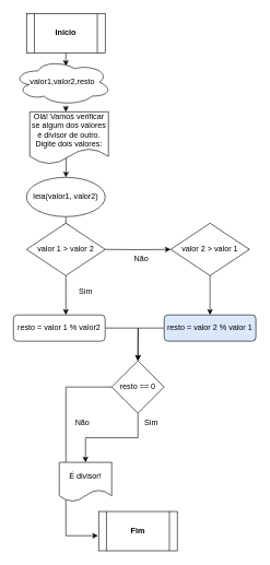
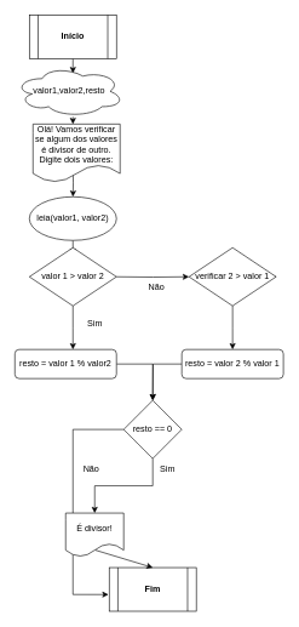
  <mxCell id="0" />
  <mxCell id="1" parent="0" />
  <mxCell id="2" style="edgeStyle=orthogonalEdgeStyle;rounded=0;orthogonalLoop=1;jettySize=auto;html=1;exitX=0.5;exitY=1;exitDx=0;exitDy=0;" parent="1" source="3" edge="1"><mxGeometry relative="1" as="geometry"><mxPoint x="100" y="100" as="targetPoint" /></mxGeometry></mxCell>
  <mxCell id="3" value="&lt;b&gt;Início&lt;/b&gt;" style="shape=process;whiteSpace=wrap;html=1;backgroundOutline=1;" parent="1" vertex="1"><mxGeometry x="40" width="120" height="60" as="geometry" y="20" /></mxCell>
  <mxCell id="4" value="&lt;b&gt;Fim&lt;/b&gt;" style="shape=process;whiteSpace=wrap;html=1;backgroundOutline=1;" parent="1" vertex="1"><mxGeometry x="150" y="780" width="120" height="60" as="geometry" /></mxCell>
  <mxCell id="5" style="edgeStyle=orthogonalEdgeStyle;rounded=0;orthogonalLoop=1;jettySize=auto;html=1;exitX=0.5;exitY=1;exitDx=0;exitDy=0;" parent="1" edge="1"><mxGeometry relative="1" as="geometry"><mxPoint x="100" y="170" as="targetPoint" /><mxPoint x="100" y="160" as="sourcePoint" /></mxGeometry></mxCell>
  <mxCell id="6" style="edgeStyle=orthogonalEdgeStyle;rounded=0;orthogonalLoop=1;jettySize=auto;html=1;exitX=0.5;exitY=1;exitDx=0;exitDy=0;" parent="1" target="8" edge="1"><mxGeometry relative="1" as="geometry"><mxPoint x="100" y="280" as="targetPoint" /><mxPoint x="100" y="230" as="sourcePoint" /></mxGeometry></mxCell>
  <mxCell id="7" style="edgeStyle=orthogonalEdgeStyle;rounded=0;orthogonalLoop=1;jettySize=auto;html=1;exitX=0.5;exitY=1;exitDx=0;exitDy=0;" parent="1" source="8" edge="1"><mxGeometry relative="1" as="geometry"><mxPoint x="100" y="350" as="targetPoint" /></mxGeometry></mxCell>
  <mxCell id="8" value="leia(valor1, valor2)" style="ellipse;whiteSpace=wrap;html=1;" parent="1" vertex="1"><mxGeometry x="40" y="270" width="120" height="60" as="geometry" /></mxCell>
  <mxCell id="9" style="edgeStyle=orthogonalEdgeStyle;rounded=0;orthogonalLoop=1;jettySize=auto;html=1;exitX=1;exitY=0.5;exitDx=0;exitDy=0;" parent="1" source="17" edge="1"><mxGeometry relative="1" as="geometry"><mxPoint x="340" y="380" as="targetPoint" /><mxPoint x="160" y="380" as="sourcePoint" /><Array as="points"><mxPoint x="320" y="380" /><mxPoint x="320" y="380" /></Array></mxGeometry></mxCell>
  <mxCell id="10" value="Não" style="text;html=1;align=center;verticalAlign=middle;resizable=0;points=[];autosize=1;strokeColor=none;fillColor=none;" parent="1" vertex="1"><mxGeometry x="190" y="380" width="50" height="30" as="geometry" /></mxCell>
  <mxCell id="11" value="valor1,valor2,resto" style="ellipse;shape=cloud;whiteSpace=wrap;html=1;" vertex="1" parent="1"><mxGeometry x="20" y="90" width="150" height="70" as="geometry" /></mxCell>
  <mxCell id="12" value="Olá! Vamos verificar se algum dos valores é divisor de outro. Digite dois valores:" style="shape=document;whiteSpace=wrap;html=1;boundedLbl=1;" vertex="1" parent="1"><mxGeometry x="45" y="170" width="120" height="80" as="geometry" /></mxCell>
  <mxCell id="13" style="edgeStyle=orthogonalEdgeStyle;rounded=0;orthogonalLoop=1;jettySize=auto;html=1;exitX=0.5;exitY=1;exitDx=0;exitDy=0;" edge="1" parent="1" source="14"><mxGeometry relative="1" as="geometry"><mxPoint x="100" y="480" as="targetPoint" /></mxGeometry></mxCell>
  <mxCell id="14" value="valor 1 &amp;gt; valor 2" style="rhombus;whiteSpace=wrap;html=1;" vertex="1" parent="1"><mxGeometry x="40" y="340" width="120" height="80" as="geometry" /></mxCell>
  <mxCell id="15" value="" style="edgeStyle=orthogonalEdgeStyle;rounded=0;orthogonalLoop=1;jettySize=auto;html=1;exitX=1;exitY=0.5;exitDx=0;exitDy=0;" edge="1" parent="1" target="17"><mxGeometry relative="1" as="geometry"><mxPoint x="340" y="380" as="targetPoint" /><mxPoint x="160" y="380" as="sourcePoint" /><Array as="points" /></mxGeometry></mxCell>
  <mxCell id="16" style="edgeStyle=orthogonalEdgeStyle;rounded=0;orthogonalLoop=1;jettySize=auto;html=1;exitX=0.5;exitY=1;exitDx=0;exitDy=0;" edge="1" parent="1" source="17"><mxGeometry relative="1" as="geometry"><mxPoint x="320" y="480" as="targetPoint" /></mxGeometry></mxCell>
- <mxCell id="17" value="valor 2 &amp;gt; valor 1" style="rhombus;whiteSpace=wrap;html=1;" vertex="1" parent="1"><mxGeometry x="260" y="340" width="120" height="80" as="geometry" /></mxCell>
+ <mxCell id="17" value="verificar 2 &amp;gt; valor 1" style="rhombus;whiteSpace=wrap;html=1;" vertex="1" parent="1"><mxGeometry x="260" y="340" width="120" height="80" as="geometry" /></mxCell>
  <mxCell id="18" value="Sim" style="text;html=1;align=center;verticalAlign=middle;resizable=0;points=[];autosize=1;strokeColor=none;fillColor=none;" vertex="1" parent="1"><mxGeometry x="110" y="430" width="40" height="30" as="geometry" /></mxCell>
  <mxCell id="19" style="edgeStyle=orthogonalEdgeStyle;rounded=0;orthogonalLoop=1;jettySize=auto;html=1;exitX=1;exitY=0.5;exitDx=0;exitDy=0;entryX=0.5;entryY=0;entryDx=0;entryDy=0;" edge="1" parent="1" source="20" target="25"><mxGeometry relative="1" as="geometry" /></mxCell>
  <mxCell id="20" value="resto = valor 1 % valor2" style="rounded=1;whiteSpace=wrap;html=1;" vertex="1" parent="1"><mxGeometry x="20" y="480" width="140" height="40" as="geometry" /></mxCell>
  <mxCell id="21" style="edgeStyle=orthogonalEdgeStyle;rounded=0;orthogonalLoop=1;jettySize=auto;html=1;exitX=0;exitY=0.5;exitDx=0;exitDy=0;" edge="1" parent="1" source="22"><mxGeometry relative="1" as="geometry"><mxPoint x="210" y="550" as="targetPoint" /></mxGeometry></mxCell>
- <mxCell id="22" value="resto = valor 2 % valor 1" style="rounded=1;whiteSpace=wrap;html=1;fillColor=#dae8fc;" vertex="1" parent="1"><mxGeometry x="250" y="480" width="140" height="40" as="geometry" /></mxCell>
+ <mxCell id="22" value="resto = valor 2 % valor 1" style="rounded=1;whiteSpace=wrap;html=1;" vertex="1" parent="1"><mxGeometry x="250" y="480" width="140" height="40" as="geometry" /></mxCell>
  <mxCell id="23" style="edgeStyle=orthogonalEdgeStyle;rounded=0;orthogonalLoop=1;jettySize=auto;html=1;exitX=0.5;exitY=1;exitDx=0;exitDy=0;entryX=0.5;entryY=0;entryDx=0;entryDy=0;" edge="1" parent="1" source="25" target="26"><mxGeometry relative="1" as="geometry" /></mxCell>
  <mxCell id="24" style="edgeStyle=orthogonalEdgeStyle;rounded=0;orthogonalLoop=1;jettySize=auto;html=1;exitX=0;exitY=0.5;exitDx=0;exitDy=0;entryX=-0.008;entryY=0.617;entryDx=0;entryDy=0;entryPerimeter=0;" edge="1" parent="1" source="25" target="4"><mxGeometry relative="1" as="geometry"><Array as="points"><mxPoint x="100" y="590" /><mxPoint x="100" y="817" /></Array></mxGeometry></mxCell>
  <mxCell id="25" value="resto == 0" style="rhombus;whiteSpace=wrap;html=1;" vertex="1" parent="1"><mxGeometry x="170" y="550" width="80" height="80" as="geometry" /></mxCell>
  <mxCell id="26" value="É divisor!" style="shape=document;whiteSpace=wrap;html=1;boundedLbl=1;" vertex="1" parent="1"><mxGeometry x="90" y="705" width="80" height="60" as="geometry" /></mxCell>
  <mxCell id="27" value="Sim" style="text;html=1;align=center;verticalAlign=middle;resizable=0;points=[];autosize=1;strokeColor=none;fillColor=none;" vertex="1" parent="1"><mxGeometry x="210" y="630" width="40" height="30" as="geometry" /></mxCell>
  <mxCell id="28" value="Não" style="text;html=1;align=center;verticalAlign=middle;resizable=0;points=[];autosize=1;strokeColor=none;fillColor=none;" vertex="1" parent="1"><mxGeometry x="100" y="630" width="50" height="30" as="geometry" /></mxCell>
+ <mxCell id="29" value="" style="endArrow=classic;html=1;rounded=0;exitX=0.513;exitY=0.85;exitDx=0;exitDy=0;exitPerimeter=0;entryX=0.5;entryY=0;entryDx=0;entryDy=0;" edge="1" parent="1" source="26" target="4"><mxGeometry width="50" height="50" relative="1" as="geometry"><mxPoint x="90" y="500" as="sourcePoint" /><mxPoint x="140" y="450" as="targetPoint" /></mxGeometry></mxCell>
